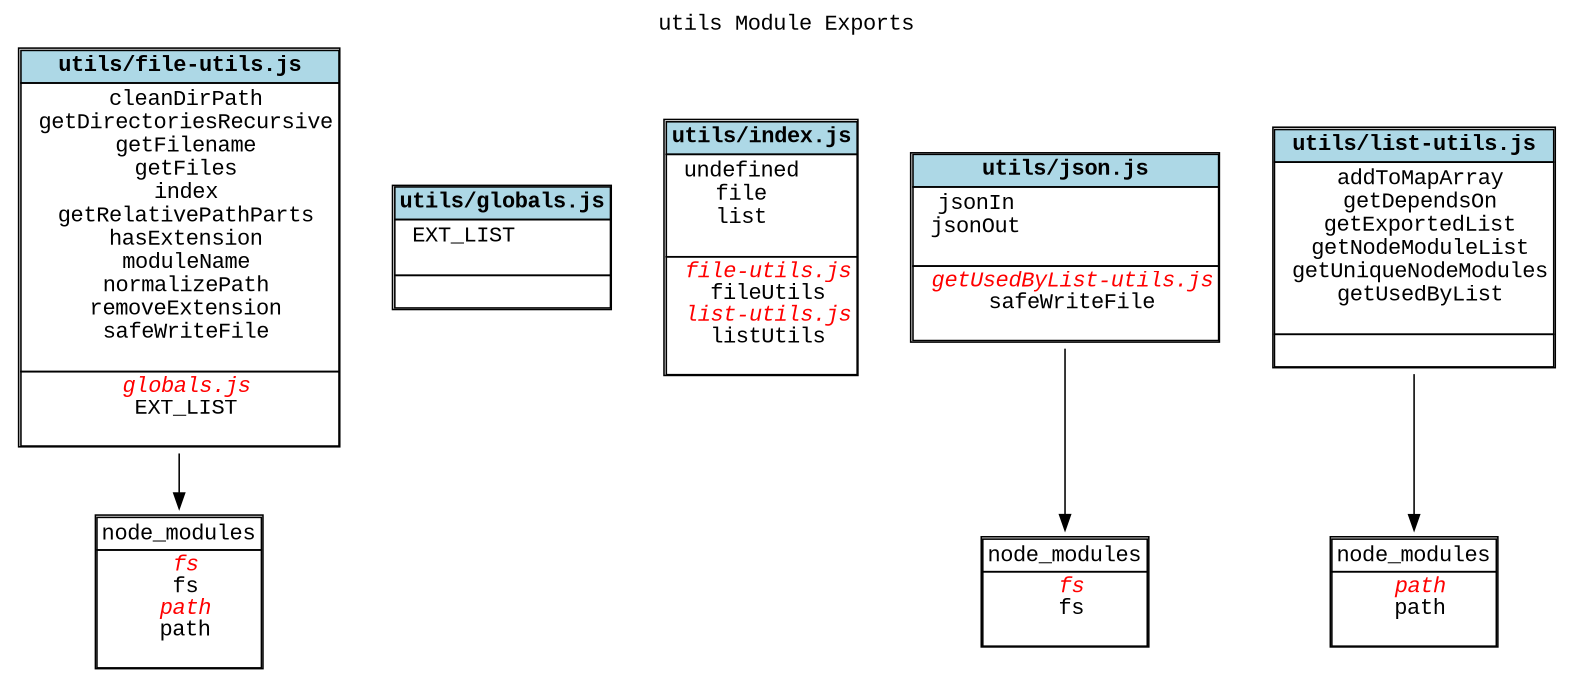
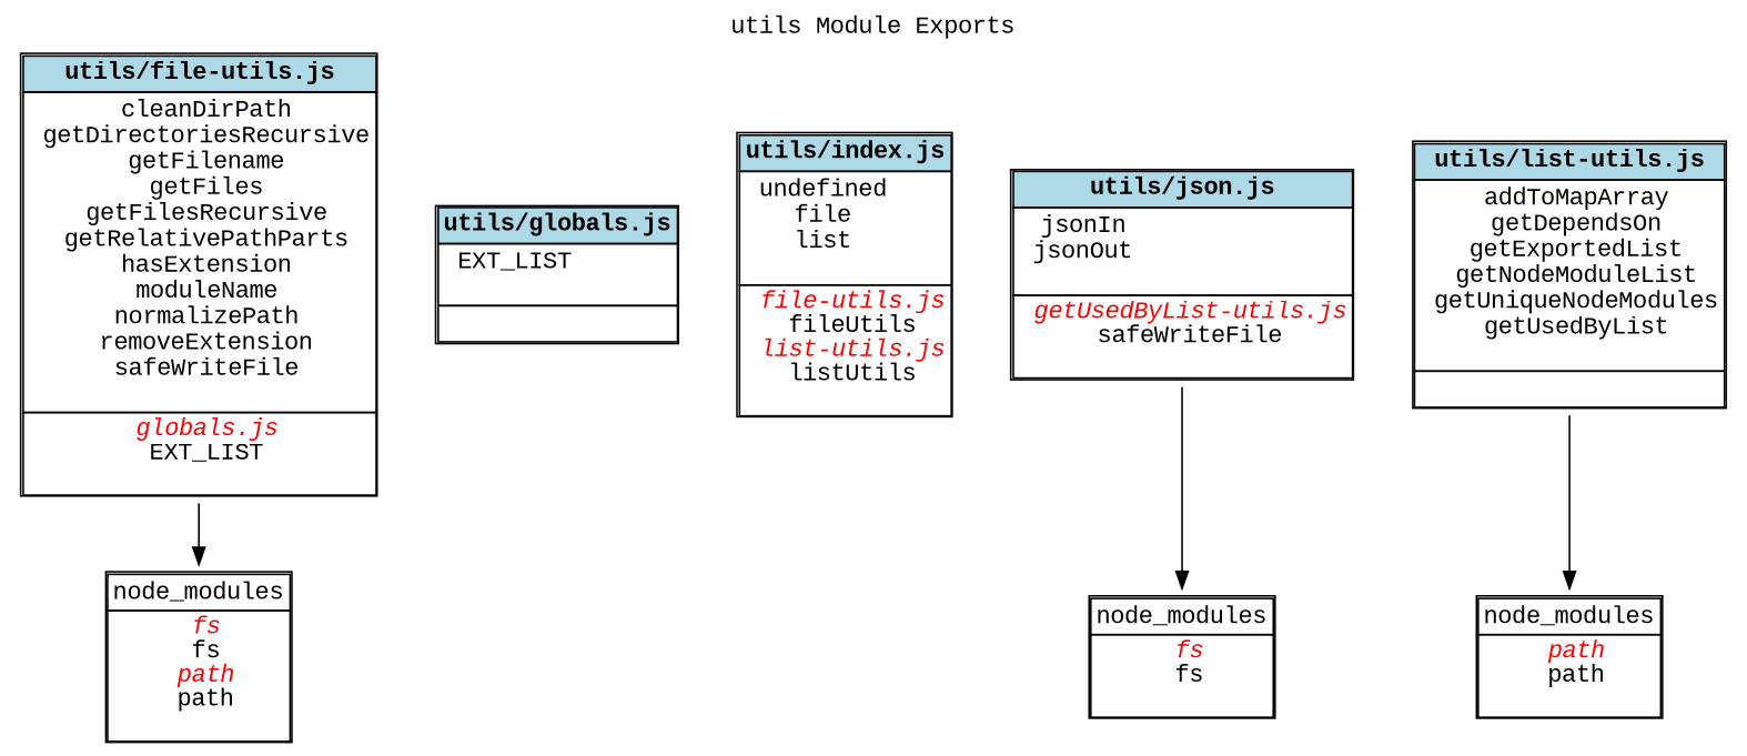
  digraph {
    fontname="Liberation Mono"
    label="utils Module Exports"
    labelloc=t
    node [fontname="Liberation Mono" shape=none]
    edge [fontname="Liberation Mono"]
-   n1 [label=<<TABLE cellspacing="0" cellborder="1" align="left"> <TR><TD bgcolor="lightblue" align="center"><B>utils/file-utils.js</B></TD></TR> <TR><TD align="left"> cleanDirPath<BR/> getDirectoriesRecursive<BR/> getFilename<BR/> getFiles<BR/> index<BR/> getRelativePathParts<BR/> hasExtension<BR/> moduleName<BR/> normalizePath<BR/> removeExtension<BR/> safeWriteFile<BR/> </TD></TR> <TR><TD align="center"> <font color="red"><I>globals.js</I></font><BR/> EXT_LIST<BR/> </TD></TR> </TABLE>>]
+   n1 [label=<<TABLE cellspacing="0" cellborder="1" align="left"> <TR><TD bgcolor="lightblue" align="center"><B>utils/file-utils.js</B></TD></TR> <TR><TD align="left"> cleanDirPath<BR/> getDirectoriesRecursive<BR/> getFilename<BR/> getFiles<BR/> getFilesRecursive<BR/> getRelativePathParts<BR/> hasExtension<BR/> moduleName<BR/> normalizePath<BR/> removeExtension<BR/> safeWriteFile<BR/> </TD></TR> <TR><TD align="center"> <font color="red"><I>globals.js</I></font><BR/> EXT_LIST<BR/> </TD></TR> </TABLE>>]
    n2 [label=<<TABLE cellspacing="0" cellborder="1" align="left"> <TR><TD>node_modules</TD></TR> <TR><TD align="center"> <font color="red"><I>fs</I></font><BR/> fs<BR/> <font color="red"><I>path</I></font><BR/> path<BR/> </TD></TR> </TABLE>>]
    n3 [label=<<TABLE cellspacing="0" cellborder="1" align="left"> <TR><TD bgcolor="lightblue" align="center"><B>utils/globals.js</B></TD></TR> <TR><TD align="left"> EXT_LIST<BR/> </TD></TR> <TR><TD align="center"> </TD></TR> </TABLE>>]
    n4 [label=<<TABLE cellspacing="0" cellborder="1" align="left"> <TR><TD bgcolor="lightblue" align="center"><B>utils/index.js</B></TD></TR> <TR><TD align="left"> undefined<BR/> file<BR/> list<BR/> </TD></TR> <TR><TD align="center"> <font color="red"><I>file-utils.js</I></font><BR/> fileUtils<BR/> <font color="red"><I>list-utils.js</I></font><BR/> listUtils<BR/> </TD></TR> </TABLE>>]
    n5 [label=<<TABLE cellspacing="0" cellborder="1" align="left"> <TR><TD bgcolor="lightblue" align="center"><B>utils/json.js</B></TD></TR> <TR><TD align="left"> jsonIn<BR/> jsonOut<BR/> </TD></TR> <TR><TD align="center"> <font color="red"><I>getUsedByList-utils.js</I></font><BR/> safeWriteFile<BR/> </TD></TR> </TABLE>>]
    n6 [label=<<TABLE cellspacing="0" cellborder="1" align="left"> <TR><TD>node_modules</TD></TR> <TR><TD align="center"> <font color="red"><I>fs</I></font><BR/> fs<BR/> </TD></TR> </TABLE>>]
    n7 [label=<<TABLE cellspacing="0" cellborder="1" align="left"> <TR><TD bgcolor="lightblue" align="center"><B>utils/list-utils.js</B></TD></TR> <TR><TD align="left"> addToMapArray<BR/> getDependsOn<BR/> getExportedList<BR/> getNodeModuleList<BR/> getUniqueNodeModules<BR/> getUsedByList<BR/> </TD></TR> <TR><TD align="center"> </TD></TR> </TABLE>>]
    n8 [label=<<TABLE cellspacing="0" cellborder="1" align="left"> <TR><TD>node_modules</TD></TR> <TR><TD align="center"> <font color="red"><I>path</I></font><BR/> path<BR/> </TD></TR> </TABLE>>]
    n1 -> n2
    n5 -> n6
    n7 -> n8
  }
